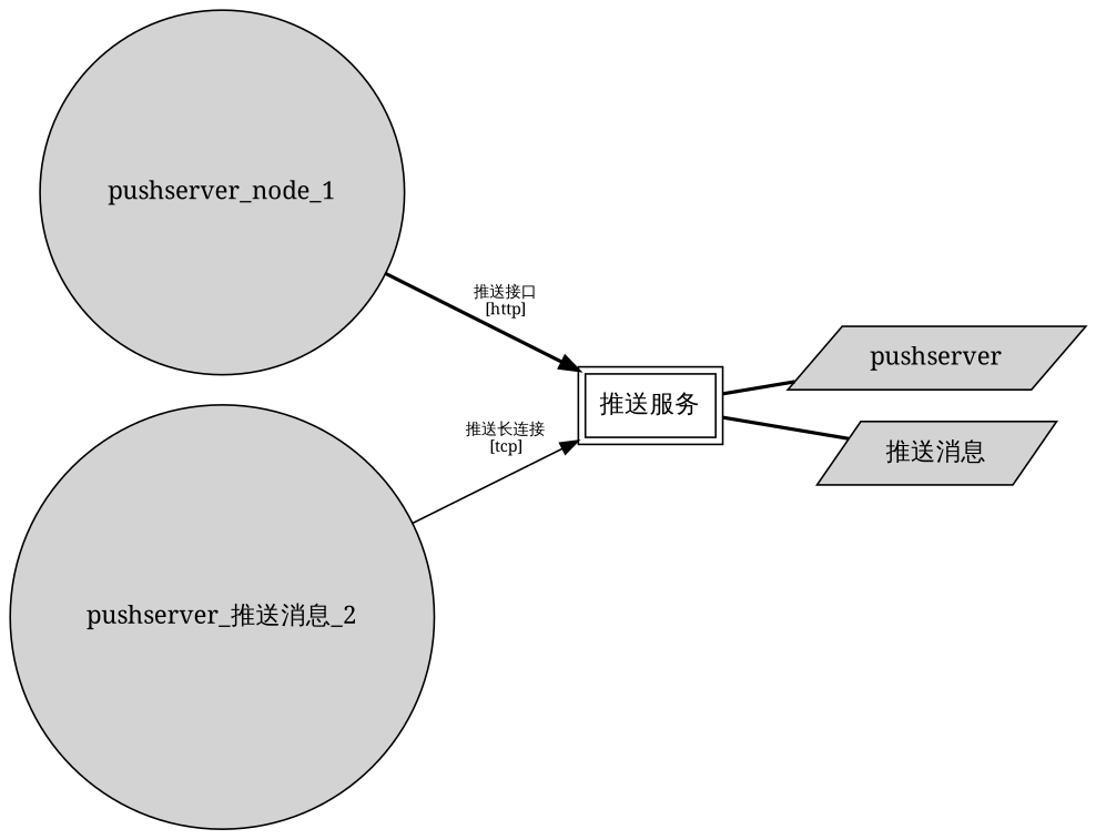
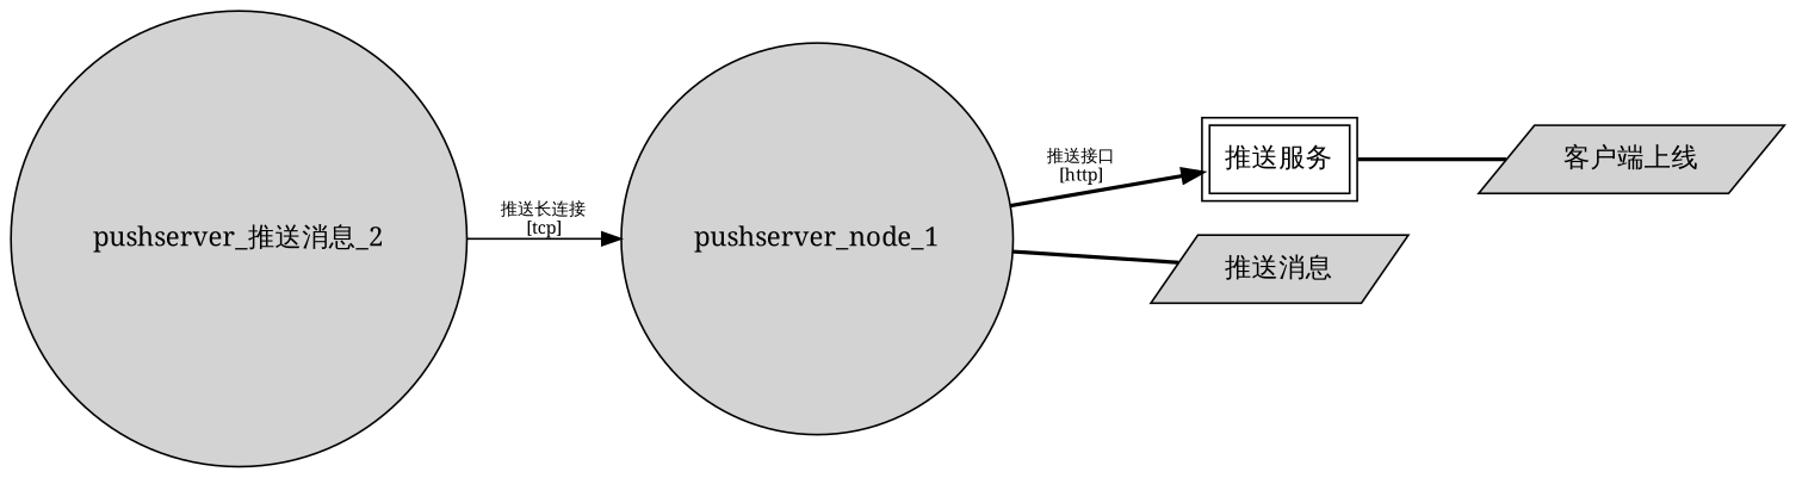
  digraph {
    fontname=simsun
    rankdir=LR
    node [fontname=simsun shape=polygon style=filled]
    edge [fontname=simsun style=bold]
    n1 [label="推送服务" peripheries=2 shape=box style=""]
-   n2 [label=pushserver skew=.5]
+   n2 [label="客户端上线" skew=.5]
    n3 [label="推送消息" skew=.5]
    pushserver_node_1 [shape=circle width=.2]
    n5 [label="pushserver_推送消息_2" shape=circle width=.2]
    n1 -> n2 [arrowhead=none]
-   n1 -> n3 [arrowhead=none]
+   pushserver_node_1 -> n3 [arrowhead=none]
    pushserver_node_1 -> n1 [fontsize=9 label="推送接口\n[http]"]
-   n5 -> n1 [fontsize=9 label="推送长连接\n[tcp]" style=""]
+   n5 -> pushserver_node_1 [fontsize=9 label="推送长连接\n[tcp]" style=""]
  }
